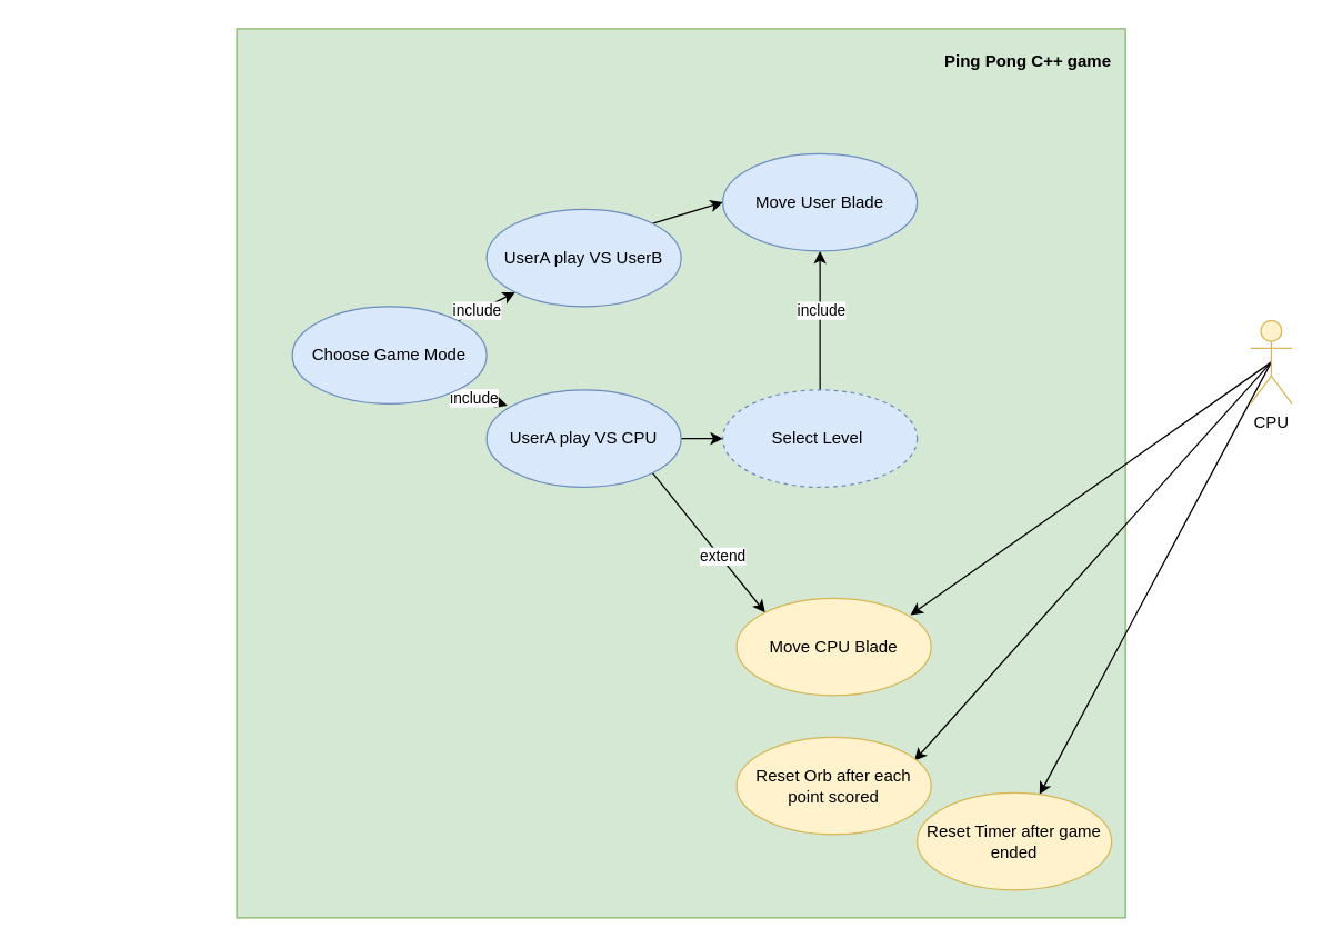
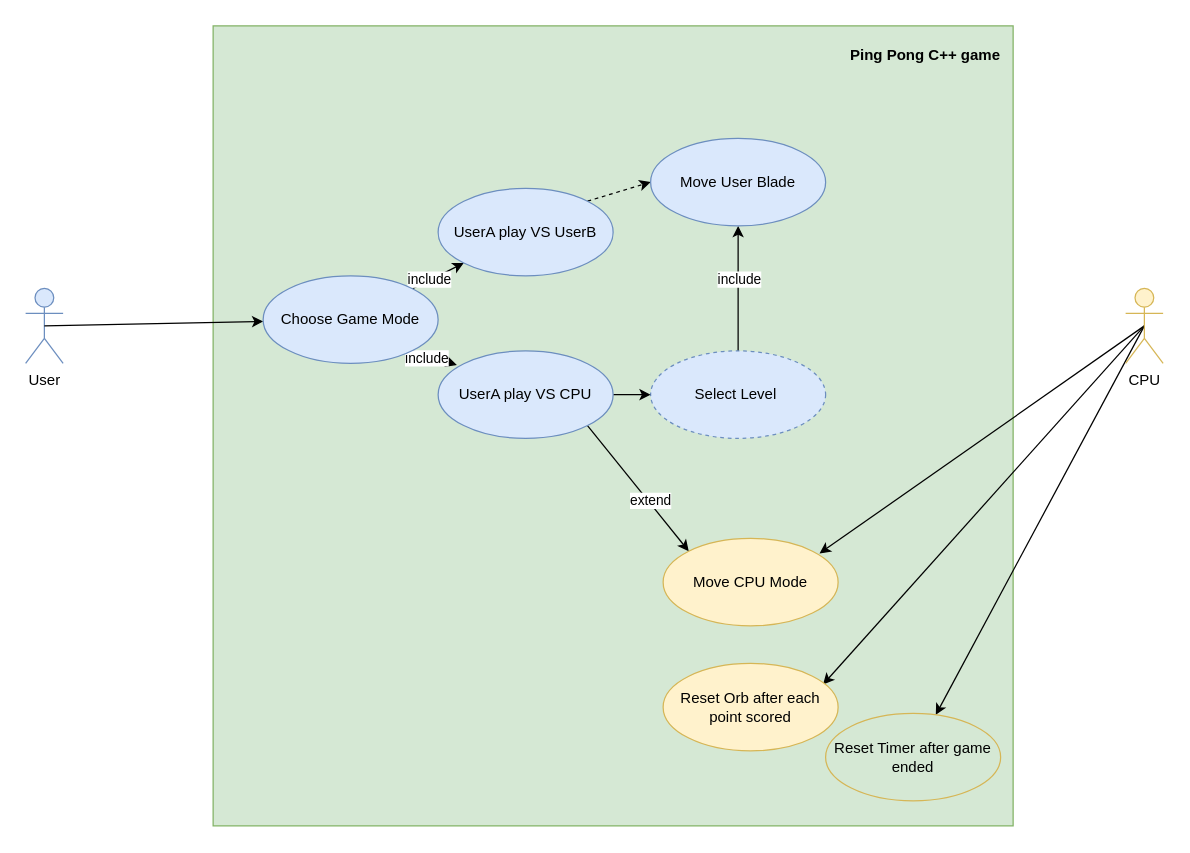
  <mxCell id="0" />
  <mxCell id="1" parent="0" />
+ <mxCell id="2" value="User" style="shape=umlActor;verticalLabelPosition=bottom;verticalAlign=top;html=1;outlineConnect=0;fillColor=#dae8fc;strokeColor=#6c8ebf;" parent="1" vertex="1"><mxGeometry x="20" y="230" width="30" height="60" as="geometry" /></mxCell>
  <mxCell id="3" value="" style="whiteSpace=wrap;html=1;aspect=fixed;fillColor=#d5e8d4;strokeColor=#82b366;" parent="1" vertex="1"><mxGeometry x="170" y="20" width="640" height="640" as="geometry" /></mxCell>
+ <mxCell id="4" value="" style="endArrow=classic;html=1;rounded=0;exitX=0.5;exitY=0.5;exitDx=0;exitDy=0;exitPerimeter=0;" parent="1" source="2" target="10" edge="1"><mxGeometry width="50" height="50" relative="1" as="geometry"><mxPoint x="40" y="330" as="sourcePoint" /><mxPoint x="115" y="330" as="targetPoint" /></mxGeometry></mxCell>
  <mxCell id="5" value="Ping Pong C++ game" style="text;align=center;fontStyle=1;verticalAlign=middle;spacingLeft=3;spacingRight=3;strokeColor=none;rotatable=0;points=[[0,0.5],[1,0.5]];portConstraint=eastwest;" parent="1" vertex="1"><mxGeometry x="700" y="30" width="80" height="26" as="geometry" /></mxCell>
  <mxCell id="6" style="rounded=0;orthogonalLoop=1;jettySize=auto;html=1;exitX=1;exitY=1;exitDx=0;exitDy=0;entryX=0.107;entryY=0.162;entryDx=0;entryDy=0;entryPerimeter=0;" parent="1" source="10" target="21" edge="1"><mxGeometry relative="1" as="geometry" /></mxCell>
  <mxCell id="7" value="include" style="edgeLabel;html=1;align=center;verticalAlign=middle;resizable=0;points=[];" parent="6" vertex="1" connectable="0"><mxGeometry x="-0.377" y="-2" relative="1" as="geometry"><mxPoint as="offset" /></mxGeometry></mxCell>
  <mxCell id="8" style="edgeStyle=none;rounded=0;orthogonalLoop=1;jettySize=auto;html=1;exitX=1;exitY=0;exitDx=0;exitDy=0;entryX=0;entryY=1;entryDx=0;entryDy=0;" parent="1" source="10" target="23" edge="1"><mxGeometry relative="1" as="geometry" /></mxCell>
  <mxCell id="9" value="include" style="edgeLabel;html=1;align=center;verticalAlign=middle;resizable=0;points=[];" parent="8" vertex="1" connectable="0"><mxGeometry x="-0.367" y="1" relative="1" as="geometry"><mxPoint as="offset" /></mxGeometry></mxCell>
  <mxCell id="10" value="Choose Game Mode" style="ellipse;whiteSpace=wrap;html=1;fillColor=#dae8fc;strokeColor=#6c8ebf;" parent="1" vertex="1"><mxGeometry x="210" y="220" width="140" height="70" as="geometry" /></mxCell>
  <mxCell id="11" style="edgeStyle=none;rounded=0;orthogonalLoop=1;jettySize=auto;html=1;exitX=0.5;exitY=0.5;exitDx=0;exitDy=0;exitPerimeter=0;entryX=0.894;entryY=0.172;entryDx=0;entryDy=0;entryPerimeter=0;" parent="1" source="14" target="25" edge="1"><mxGeometry relative="1" as="geometry" /></mxCell>
  <mxCell id="12" style="edgeStyle=none;rounded=0;orthogonalLoop=1;jettySize=auto;html=1;exitX=0.5;exitY=0.5;exitDx=0;exitDy=0;exitPerimeter=0;entryX=0.914;entryY=0.241;entryDx=0;entryDy=0;entryPerimeter=0;" parent="1" source="14" target="26" edge="1"><mxGeometry relative="1" as="geometry" /></mxCell>
  <mxCell id="13" style="edgeStyle=none;rounded=0;orthogonalLoop=1;jettySize=auto;html=1;exitX=0.5;exitY=0.5;exitDx=0;exitDy=0;exitPerimeter=0;" parent="1" source="14" target="27" edge="1"><mxGeometry relative="1" as="geometry" /></mxCell>
  <mxCell id="14" value="CPU" style="shape=umlActor;verticalLabelPosition=bottom;verticalAlign=top;html=1;fillColor=#fff2cc;strokeColor=#d6b656;" parent="1" vertex="1"><mxGeometry x="900" y="230" width="30" height="60" as="geometry" /></mxCell>
  <mxCell id="15" style="edgeStyle=none;rounded=0;orthogonalLoop=1;jettySize=auto;html=1;exitX=0.5;exitY=0;exitDx=0;exitDy=0;entryX=0.5;entryY=1;entryDx=0;entryDy=0;" parent="1" source="17" target="24" edge="1"><mxGeometry relative="1" as="geometry" /></mxCell>
  <mxCell id="16" value="include" style="edgeLabel;html=1;align=center;verticalAlign=middle;resizable=0;points=[];" parent="15" vertex="1" connectable="0"><mxGeometry x="0.159" relative="1" as="geometry"><mxPoint as="offset" /></mxGeometry></mxCell>
  <mxCell id="17" value="Select Level&amp;nbsp;" style="ellipse;whiteSpace=wrap;html=1;fillColor=#dae8fc;strokeColor=#6c8ebf;dashed=1;" parent="1" vertex="1"><mxGeometry x="520" y="280" width="140" height="70" as="geometry" /></mxCell>
  <mxCell id="18" style="edgeStyle=none;rounded=0;orthogonalLoop=1;jettySize=auto;html=1;exitX=1;exitY=0.5;exitDx=0;exitDy=0;" parent="1" source="21" target="17" edge="1"><mxGeometry relative="1" as="geometry" /></mxCell>
  <mxCell id="19" style="rounded=0;orthogonalLoop=1;jettySize=auto;html=1;exitX=1;exitY=1;exitDx=0;exitDy=0;entryX=0;entryY=0;entryDx=0;entryDy=0;" edge="1" parent="1" source="21" target="25"><mxGeometry relative="1" as="geometry" /></mxCell>
  <mxCell id="20" value="extend" style="edgeLabel;html=1;align=center;verticalAlign=middle;resizable=0;points=[];" vertex="1" connectable="0" parent="19"><mxGeometry x="0.208" y="1" relative="1" as="geometry"><mxPoint as="offset" /></mxGeometry></mxCell>
  <mxCell id="21" value="UserA play VS CPU" style="ellipse;whiteSpace=wrap;html=1;fillColor=#dae8fc;strokeColor=#6c8ebf;" parent="1" vertex="1"><mxGeometry x="350" y="280" width="140" height="70" as="geometry" /></mxCell>
- <mxCell id="22" style="edgeStyle=none;rounded=0;orthogonalLoop=1;jettySize=auto;html=1;exitX=1;exitY=0;exitDx=0;exitDy=0;entryX=0;entryY=0.5;entryDx=0;entryDy=0;" parent="1" source="23" target="24" edge="1"><mxGeometry relative="1" as="geometry" /></mxCell>
+ <mxCell id="22" style="edgeStyle=none;rounded=0;orthogonalLoop=1;jettySize=auto;html=1;exitX=1;exitY=0;exitDx=0;exitDy=0;entryX=0;entryY=0.5;entryDx=0;entryDy=0;dashed=1;" parent="1" source="23" target="24" edge="1"><mxGeometry relative="1" as="geometry" /></mxCell>
  <mxCell id="23" value="UserA play VS UserB" style="ellipse;whiteSpace=wrap;html=1;fillColor=#dae8fc;strokeColor=#6c8ebf;" parent="1" vertex="1"><mxGeometry x="350" y="150" width="140" height="70" as="geometry" /></mxCell>
  <mxCell id="24" value="Move User Blade" style="ellipse;whiteSpace=wrap;html=1;fillColor=#dae8fc;strokeColor=#6c8ebf;" parent="1" vertex="1"><mxGeometry x="520" y="110" width="140" height="70" as="geometry" /></mxCell>
- <mxCell id="25" value="Move CPU Blade" style="ellipse;whiteSpace=wrap;html=1;fillColor=#fff2cc;strokeColor=#d6b656;" parent="1" vertex="1"><mxGeometry x="530" y="430" width="140" height="70" as="geometry" /></mxCell>
+ <mxCell id="25" value="Move CPU Mode" style="ellipse;whiteSpace=wrap;html=1;fillColor=#fff2cc;strokeColor=#d6b656;" parent="1" vertex="1"><mxGeometry x="530" y="430" width="140" height="70" as="geometry" /></mxCell>
  <mxCell id="26" value="Reset Orb after each point scored" style="ellipse;whiteSpace=wrap;html=1;fillColor=#fff2cc;strokeColor=#d6b656;" parent="1" vertex="1"><mxGeometry x="530" y="530" width="140" height="70" as="geometry" /></mxCell>
- <mxCell id="27" value="Reset Timer after game ended" style="ellipse;whiteSpace=wrap;html=1;fillColor=#fff2cc;strokeColor=#d6b656;" parent="1" vertex="1"><mxGeometry x="660" y="570" width="140" height="70" as="geometry" /></mxCell>
+ <mxCell id="27" value="Reset Timer after game ended" style="ellipse;whiteSpace=wrap;html=1;fillColor=#d5e8d4;strokeColor=#d6b656;" parent="1" vertex="1"><mxGeometry x="660" y="570" width="140" height="70" as="geometry" /></mxCell>
